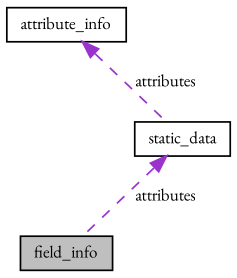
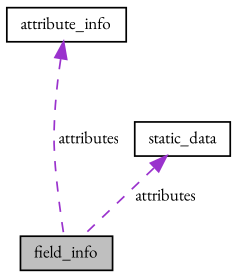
  digraph {
    fontname="EB Garamond"
    node [color=black fillcolor=white fontname="EB Garamond" fontsize=10 shape=record style=filled]
    edge [color=darkorchid3 dir=back fontname="EB Garamond" fontsize=10 labelfontname=Helvetica labelfontsize=10 style=dashed]
    n1 [fillcolor=grey75 fontcolor=black height=0.2 label=field_info width=0.4]
    n2 [height=0.2 label=attribute_info width=0.4]
    n3 [height=0.2 label=static_data width=0.4]
-   n2 -> n3 [label=" attributes"]
+   n2 -> n1 [label=" attributes"]
    n3 -> n1 [label=" attributes"]
  }
